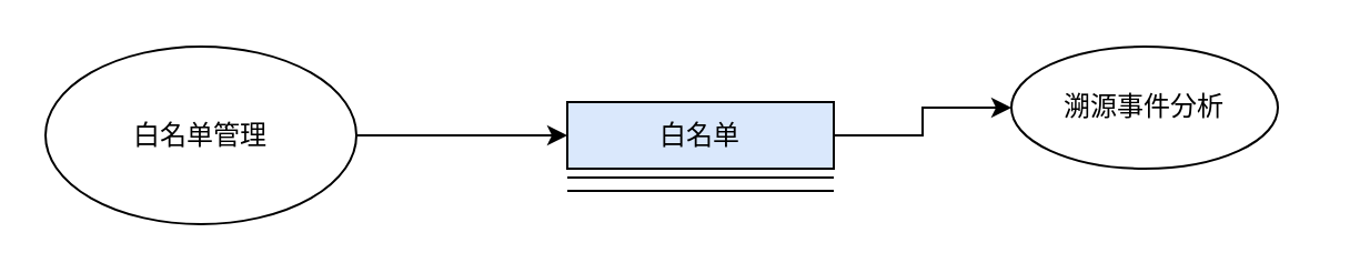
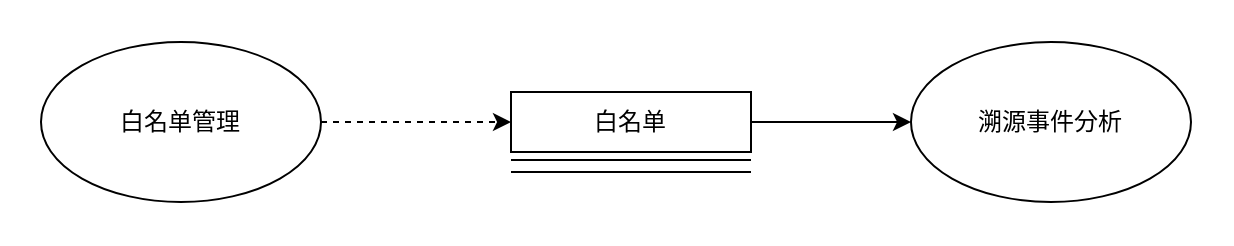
  <mxCell id="0" />
  <mxCell id="1" parent="0" />
- <mxCell id="2" value="" style="edgeStyle=orthogonalEdgeStyle;rounded=0;orthogonalLoop=1;jettySize=auto;html=1;" edge="1" parent="1" source="3" target="6"><mxGeometry relative="1" as="geometry" /></mxCell>
+ <mxCell id="2" value="" style="edgeStyle=orthogonalEdgeStyle;rounded=0;orthogonalLoop=1;jettySize=auto;html=1;dashed=1;" edge="1" parent="1" source="3" target="6"><mxGeometry relative="1" as="geometry" /></mxCell>
  <mxCell id="3" value="白名单管理" style="ellipse;whiteSpace=wrap;html=1;" vertex="1" parent="1"><mxGeometry x="20" y="20.5" width="140" height="80" as="geometry" /></mxCell>
- <mxCell id="4" value="溯源事件分析" style="ellipse;whiteSpace=wrap;html=1;" vertex="1" parent="1"><mxGeometry x="455" y="20.5" width="120" height="55" as="geometry" /></mxCell>
+ <mxCell id="4" value="溯源事件分析" style="ellipse;whiteSpace=wrap;html=1;" vertex="1" parent="1"><mxGeometry x="455" y="20.5" width="140" height="80" as="geometry" /></mxCell>
  <mxCell id="5" value="" style="edgeStyle=orthogonalEdgeStyle;rounded=0;orthogonalLoop=1;jettySize=auto;html=1;" edge="1" parent="1" source="6" target="4"><mxGeometry relative="1" as="geometry" /></mxCell>
- <mxCell id="6" value="白名单" style="rounded=0;whiteSpace=wrap;html=1;fillColor=#dae8fc;" vertex="1" parent="1"><mxGeometry x="255" y="45.5" width="120" height="30" as="geometry" /></mxCell>
+ <mxCell id="6" value="白名单" style="rounded=0;whiteSpace=wrap;html=1;" vertex="1" parent="1"><mxGeometry x="255" y="45.5" width="120" height="30" as="geometry" /></mxCell>
  <mxCell id="7" value="" style="endArrow=none;html=1;rounded=0;" edge="1" parent="1"><mxGeometry width="50" height="50" relative="1" as="geometry"><mxPoint x="255" y="79.5" as="sourcePoint" /><mxPoint x="375" y="79.5" as="targetPoint" /></mxGeometry></mxCell>
  <mxCell id="8" value="" style="endArrow=none;html=1;rounded=0;" edge="1" parent="1"><mxGeometry width="50" height="50" relative="1" as="geometry"><mxPoint x="255" y="85.5" as="sourcePoint" /><mxPoint x="375" y="85.5" as="targetPoint" /></mxGeometry></mxCell>
